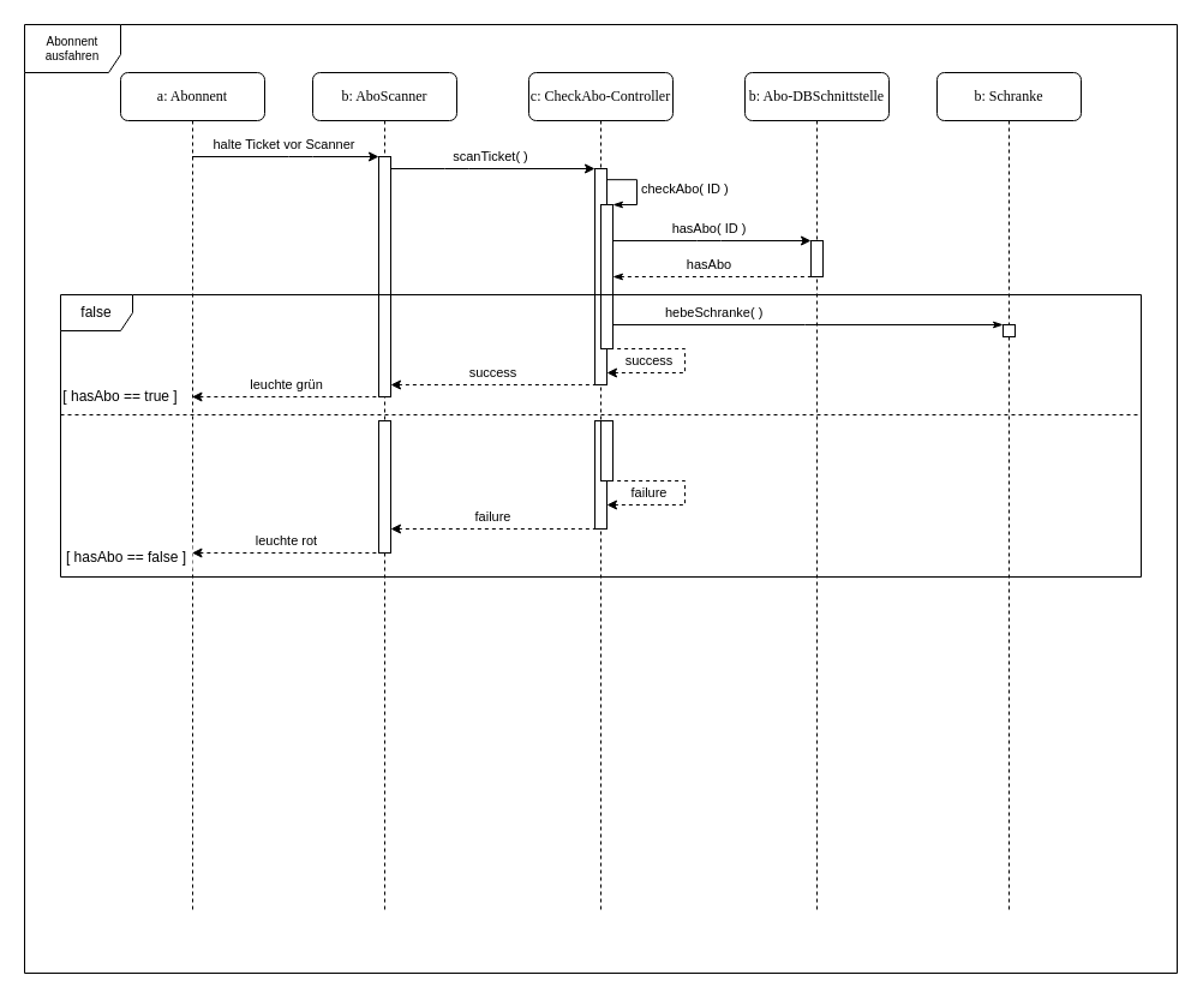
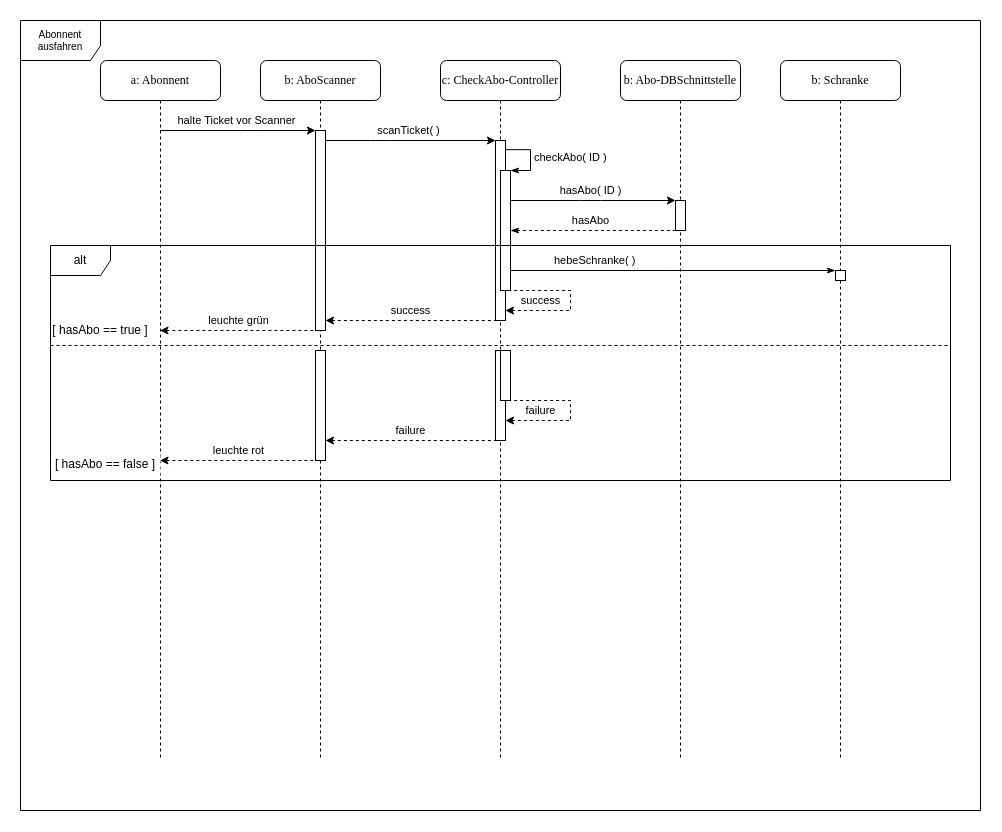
  <mxCell id="0" />
  <mxCell id="1" parent="0" />
  <mxCell id="2" value="Abonnent ausfahren" style="shape=umlFrame;whiteSpace=wrap;html=1;fontSize=10;width=80;height=40;" parent="1" vertex="1"><mxGeometry x="20" y="20" width="960" height="790" as="geometry" /></mxCell>
  <mxCell id="3" value="b: Abo-DBSchnittstelle&lt;br&gt;" style="shape=umlLifeline;perimeter=lifelinePerimeter;whiteSpace=wrap;html=1;container=1;collapsible=0;recursiveResize=0;outlineConnect=0;rounded=1;shadow=0;comic=0;labelBackgroundColor=none;strokeColor=#000000;strokeWidth=1;fillColor=#FFFFFF;fontFamily=Verdana;fontSize=12;fontColor=#000000;align=center;perimeterSpacing=0;glass=0;size=40;overflow=visible;noLabel=0;labelPadding=0;direction=east;connectable=1;snapToPoint=0;fixDash=0;" parent="1" vertex="1"><mxGeometry x="620" y="60" width="120" height="700" as="geometry" /></mxCell>
  <mxCell id="4" value="" style="html=1;points=[];perimeter=orthogonalPerimeter;rounded=1;shadow=0;glass=0;comic=0;strokeColor=#000000;strokeWidth=1;arcSize=0;" parent="3" vertex="1"><mxGeometry x="55" y="140" width="10" height="30" as="geometry" /></mxCell>
  <mxCell id="5" value="b: AboScanner" style="shape=umlLifeline;perimeter=lifelinePerimeter;whiteSpace=wrap;html=1;container=1;collapsible=0;recursiveResize=0;outlineConnect=0;rounded=1;shadow=0;comic=0;labelBackgroundColor=none;strokeColor=#000000;strokeWidth=1;fillColor=#FFFFFF;fontFamily=Verdana;fontSize=12;fontColor=#000000;align=center;size=40;" parent="1" vertex="1"><mxGeometry x="260" y="60" width="120" height="700" as="geometry" /></mxCell>
  <mxCell id="6" value="" style="html=1;points=[];perimeter=orthogonalPerimeter;rounded=1;shadow=0;glass=0;comic=0;strokeColor=#000000;strokeWidth=1;arcSize=0;" parent="5" vertex="1"><mxGeometry x="55" y="70" width="10" height="200" as="geometry" /></mxCell>
  <mxCell id="7" value="" style="html=1;points=[];perimeter=orthogonalPerimeter;rounded=1;shadow=0;glass=0;comic=0;strokeColor=#000000;strokeWidth=1;arcSize=0;" parent="5" vertex="1"><mxGeometry x="55" y="290" width="10" height="110" as="geometry" /></mxCell>
  <mxCell id="8" value="c: CheckAbo-Controller&lt;br&gt;" style="shape=umlLifeline;perimeter=lifelinePerimeter;whiteSpace=wrap;html=1;container=1;collapsible=0;recursiveResize=0;outlineConnect=0;rounded=1;shadow=0;comic=0;labelBackgroundColor=none;strokeColor=#000000;strokeWidth=1;fillColor=#FFFFFF;fontFamily=Verdana;fontSize=12;fontColor=#000000;align=center;size=40;" parent="1" vertex="1"><mxGeometry x="440" y="60" width="120" height="700" as="geometry" /></mxCell>
  <mxCell id="9" value="" style="html=1;points=[];perimeter=orthogonalPerimeter;rounded=1;shadow=0;glass=0;comic=0;strokeColor=#000000;strokeWidth=1;arcSize=0;" parent="8" vertex="1"><mxGeometry x="55" y="80" width="10" height="180" as="geometry" /></mxCell>
  <mxCell id="10" value="" style="html=1;points=[];perimeter=orthogonalPerimeter;rounded=1;shadow=0;glass=0;comic=0;strokeColor=#000000;strokeWidth=1;arcSize=0;" parent="8" vertex="1"><mxGeometry x="60" y="110" width="10" height="120" as="geometry" /></mxCell>
  <mxCell id="11" value="checkAbo( ID )" style="edgeStyle=orthogonalEdgeStyle;html=1;align=left;spacingLeft=2;endArrow=classicThin;rounded=0;entryX=1;entryY=0;exitX=0.999;exitY=0.051;exitDx=0;exitDy=0;exitPerimeter=0;endFill=1;" parent="8" source="9" target="10" edge="1"><mxGeometry relative="1" as="geometry"><mxPoint x="65" y="110" as="sourcePoint" /><Array as="points"><mxPoint x="90" y="89" /><mxPoint x="90" y="110" /></Array></mxGeometry></mxCell>
  <mxCell id="12" value="success" style="endArrow=none;html=1;edgeStyle=orthogonalEdgeStyle;startArrow=classic;startFill=1;endFill=0;rounded=0;dashed=1;" parent="8" source="9" target="10" edge="1"><mxGeometry x="0.04" y="30" width="50" height="50" relative="1" as="geometry"><mxPoint x="-110" y="230" as="sourcePoint" /><mxPoint x="65" y="89.952" as="targetPoint" /><Array as="points"><mxPoint x="130" y="250" /><mxPoint x="130" y="230" /></Array><mxPoint as="offset" /></mxGeometry></mxCell>
  <mxCell id="13" value="" style="html=1;points=[];perimeter=orthogonalPerimeter;rounded=1;shadow=0;glass=0;comic=0;strokeColor=#000000;strokeWidth=1;arcSize=0;" parent="8" vertex="1"><mxGeometry x="55" y="290" width="10" height="90" as="geometry" /></mxCell>
  <mxCell id="14" value="b: Schranke&lt;br&gt;" style="shape=umlLifeline;perimeter=lifelinePerimeter;whiteSpace=wrap;html=1;container=1;collapsible=0;recursiveResize=0;outlineConnect=0;rounded=1;shadow=0;comic=0;labelBackgroundColor=none;strokeColor=#000000;strokeWidth=1;fillColor=#FFFFFF;fontFamily=Verdana;fontSize=12;fontColor=#000000;align=center;size=40;" parent="1" vertex="1"><mxGeometry x="780" y="60" width="120" height="700" as="geometry" /></mxCell>
  <mxCell id="15" value="" style="html=1;points=[];perimeter=orthogonalPerimeter;rounded=1;shadow=0;glass=0;comic=0;strokeColor=#000000;strokeWidth=1;arcSize=0;" parent="14" vertex="1"><mxGeometry x="55" y="210" width="10" height="10" as="geometry" /></mxCell>
  <mxCell id="16" value="a: Abonnent" style="shape=umlLifeline;perimeter=lifelinePerimeter;whiteSpace=wrap;html=1;container=1;collapsible=0;recursiveResize=0;outlineConnect=0;rounded=1;shadow=0;comic=0;labelBackgroundColor=none;strokeColor=#000000;strokeWidth=1;fillColor=#FFFFFF;fontFamily=Verdana;fontSize=12;fontColor=#000000;align=center;size=40;" parent="1" vertex="1"><mxGeometry x="100" y="60" width="120" height="700" as="geometry" /></mxCell>
  <mxCell id="17" value="halte Ticket vor Scanner" style="endArrow=classic;html=1;edgeStyle=orthogonalEdgeStyle;" parent="1" source="16" target="6" edge="1"><mxGeometry x="-0.026" y="10" width="50" height="50" relative="1" as="geometry"><mxPoint x="165" y="130.276" as="sourcePoint" /><mxPoint x="250" y="210" as="targetPoint" /><Array as="points"><mxPoint x="250" y="130" /><mxPoint x="250" y="130" /></Array><mxPoint as="offset" /></mxGeometry></mxCell>
  <mxCell id="18" value="scanTicket( )" style="endArrow=classic;html=1;edgeStyle=orthogonalEdgeStyle;" parent="1" source="6" target="9" edge="1"><mxGeometry x="-0.026" y="10" width="50" height="50" relative="1" as="geometry"><mxPoint x="175" y="140.2" as="sourcePoint" /><mxPoint x="325" y="140.2" as="targetPoint" /><Array as="points"><mxPoint x="380" y="140" /><mxPoint x="380" y="140" /></Array><mxPoint as="offset" /></mxGeometry></mxCell>
  <mxCell id="19" value="hasAbo( ID )" style="endArrow=classic;html=1;edgeStyle=orthogonalEdgeStyle;" parent="1" source="10" target="4" edge="1"><mxGeometry x="-0.026" y="10" width="50" height="50" relative="1" as="geometry"><mxPoint x="335" y="149.952" as="sourcePoint" /><mxPoint x="505" y="149.952" as="targetPoint" /><Array as="points"><mxPoint x="590" y="200" /><mxPoint x="590" y="200" /></Array><mxPoint as="offset" /></mxGeometry></mxCell>
  <mxCell id="20" value="hasAbo&lt;br&gt;" style="endArrow=none;html=1;edgeStyle=orthogonalEdgeStyle;startArrow=classicThin;startFill=1;dashed=1;endFill=0;" parent="1" source="10" target="4" edge="1"><mxGeometry x="-0.026" y="10" width="50" height="50" relative="1" as="geometry"><mxPoint x="520" y="209.952" as="sourcePoint" /><mxPoint x="685" y="209.952" as="targetPoint" /><Array as="points"><mxPoint x="590" y="230" /><mxPoint x="590" y="230" /></Array><mxPoint as="offset" /></mxGeometry></mxCell>
  <mxCell id="21" value="" style="line;strokeWidth=1;fillColor=none;align=left;verticalAlign=middle;spacingTop=-1;spacingLeft=3;spacingRight=3;rotatable=0;labelPosition=right;points=[];portConstraint=eastwest;rounded=1;shadow=0;glass=0;comic=0;dashed=1;" parent="1" vertex="1"><mxGeometry x="50" y="340" width="900" height="10" as="geometry" /></mxCell>
  <mxCell id="22" value="hebeSchranke( )" style="edgeStyle=orthogonalEdgeStyle;html=1;align=left;spacingLeft=2;endArrow=classicThin;rounded=0;endFill=1;" parent="1" source="10" target="15" edge="1"><mxGeometry x="-0.014" y="121" relative="1" as="geometry"><mxPoint x="515.19" y="169.476" as="sourcePoint" /><Array as="points"><mxPoint x="670" y="270" /><mxPoint x="670" y="270" /></Array><mxPoint x="514.714" y="269.952" as="targetPoint" /><mxPoint x="-120" y="111" as="offset" /></mxGeometry></mxCell>
  <mxCell id="23" value="success" style="endArrow=none;html=1;edgeStyle=orthogonalEdgeStyle;startArrow=classic;startFill=1;endFill=0;rounded=0;dashed=1;" parent="1" source="6" target="9" edge="1"><mxGeometry x="0.002" y="10" width="50" height="50" relative="1" as="geometry"><mxPoint x="515" y="310.2" as="sourcePoint" /><mxPoint x="520" y="290.2" as="targetPoint" /><Array as="points"><mxPoint x="410" y="320" /><mxPoint x="410" y="320" /></Array><mxPoint as="offset" /></mxGeometry></mxCell>
  <mxCell id="24" value="leuchte grün" style="endArrow=none;html=1;edgeStyle=orthogonalEdgeStyle;startArrow=classic;startFill=1;endFill=0;rounded=0;dashed=1;" parent="1" source="16" target="6" edge="1"><mxGeometry x="0.002" y="10" width="50" height="50" relative="1" as="geometry"><mxPoint x="145.5" y="320.167" as="sourcePoint" /><mxPoint x="315.5" y="320.167" as="targetPoint" /><Array as="points"><mxPoint x="210" y="320" /><mxPoint x="210" y="320" /></Array><mxPoint as="offset" /></mxGeometry></mxCell>
  <mxCell id="25" value="" style="html=1;points=[];perimeter=orthogonalPerimeter;rounded=1;shadow=0;glass=0;comic=0;strokeColor=#000000;strokeWidth=1;arcSize=0;backgroundOutline=0;movable=1;resizable=1;resizeWidth=1;resizeHeight=0;rotatable=0;cloneable=1;part=0;container=0;collapsible=0;autosize=0;fixDash=0;connectable=1;snapToPoint=0;flipH=1;flipV=0;imageAspect=1;absoluteArcSize=0;fillOpacity=100;direction=east;" parent="1" vertex="1"><mxGeometry x="500" y="350" width="10" height="50" as="geometry"><mxRectangle x="520" y="370" width="50" height="40" as="alternateBounds" /></mxGeometry></mxCell>
  <mxCell id="26" value="failure&lt;br&gt;" style="endArrow=none;html=1;edgeStyle=orthogonalEdgeStyle;startArrow=classic;startFill=1;endFill=0;rounded=0;dashed=1;" parent="1" source="13" target="25" edge="1"><mxGeometry x="0.04" y="30" width="50" height="50" relative="1" as="geometry"><mxPoint x="515" y="319.952" as="sourcePoint" /><mxPoint x="520" y="299.952" as="targetPoint" /><Array as="points"><mxPoint x="570" y="420" /><mxPoint x="570" y="400" /></Array><mxPoint as="offset" /></mxGeometry></mxCell>
  <mxCell id="27" value="failure" style="endArrow=none;html=1;edgeStyle=orthogonalEdgeStyle;startArrow=classic;startFill=1;endFill=0;rounded=0;dashed=1;" parent="1" source="7" target="13" edge="1"><mxGeometry x="0.002" y="10" width="50" height="50" relative="1" as="geometry"><mxPoint x="335" y="329.952" as="sourcePoint" /><mxPoint x="505" y="329.952" as="targetPoint" /><Array as="points"><mxPoint x="420" y="440" /><mxPoint x="420" y="440" /></Array><mxPoint as="offset" /></mxGeometry></mxCell>
  <mxCell id="28" value="leuchte rot" style="endArrow=none;html=1;edgeStyle=orthogonalEdgeStyle;startArrow=classic;startFill=1;endFill=0;rounded=0;dashed=1;" parent="1" source="16" target="7" edge="1"><mxGeometry x="0.002" y="10" width="50" height="50" relative="1" as="geometry"><mxPoint x="165.024" y="470" as="sourcePoint" /><mxPoint x="320" y="470" as="targetPoint" /><Array as="points"><mxPoint x="230" y="460" /><mxPoint x="230" y="460" /></Array><mxPoint as="offset" /></mxGeometry></mxCell>
  <mxCell id="29" value="[ hasAbo == true ]" style="text;html=1;strokeColor=none;fillColor=#ffffff;align=center;verticalAlign=middle;whiteSpace=wrap;rounded=0;shadow=0;glass=0;dashed=1;comic=0;" parent="1" vertex="1"><mxGeometry x="50" y="320" width="100" height="20" as="geometry" /></mxCell>
  <mxCell id="30" value="[ hasAbo == false ]" style="text;html=1;strokeColor=none;fillColor=#ffffff;align=center;verticalAlign=middle;whiteSpace=wrap;rounded=0;shadow=0;glass=0;dashed=1;comic=0;" parent="1" vertex="1"><mxGeometry x="50" y="454" width="110" height="20" as="geometry" /></mxCell>
- <mxCell id="31" value="false&lt;br&gt;" style="shape=umlFrame;whiteSpace=wrap;html=1;rounded=1;shadow=0;glass=0;comic=0;strokeColor=#000000;strokeWidth=1;" parent="1" vertex="1"><mxGeometry x="50" y="245" width="900" height="235" as="geometry" /></mxCell>
+ <mxCell id="31" value="alt&lt;br&gt;" style="shape=umlFrame;whiteSpace=wrap;html=1;rounded=1;shadow=0;glass=0;comic=0;strokeColor=#000000;strokeWidth=1;" parent="1" vertex="1"><mxGeometry x="50" y="245" width="900" height="235" as="geometry" /></mxCell>
